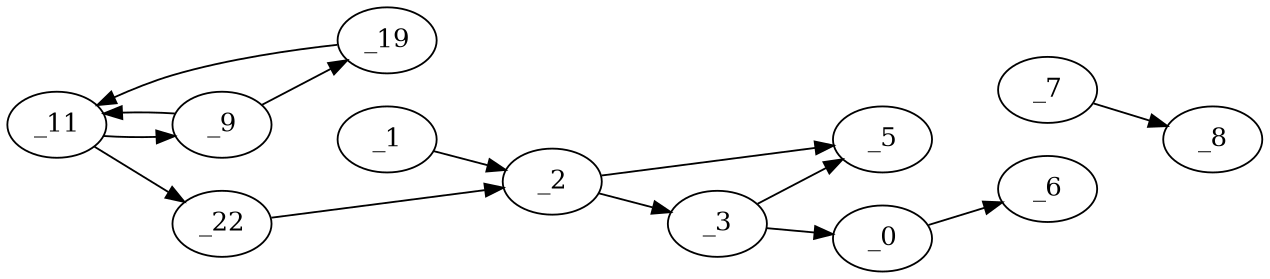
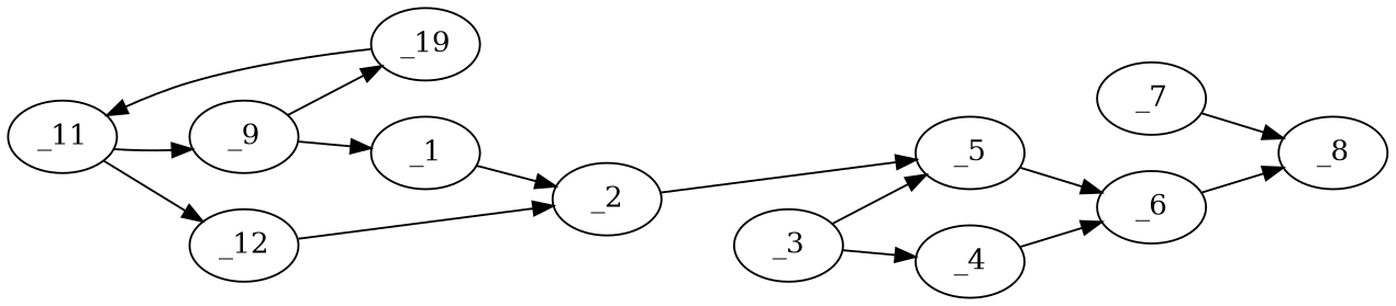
  digraph {
    fontname="DejaVu Serif"
    rankdir=LR
    node [fontname="DejaVu Serif"]
    edge [fontname="DejaVu Serif"]
    _1
    _2
    _3
    _5
-   _4 [label=_0]
+   _4
    _7
    _8
    _6
    n9 [label=_19]
    _9
    _11
-   _12 [label=_22]
+   _12
    _1 -> _2
-   _2 -> _3
    _2 -> _5
    _3 -> _5
    _3 -> _4
+   _5 -> _6
    _4 -> _6
    _7 -> _8
+   _6 -> _8
    n9 -> _11
    _9 -> n9
-   _9 -> _11
+   _9 -> _1
    _11 -> _9
    _11 -> _12
    _12 -> _2
  }
